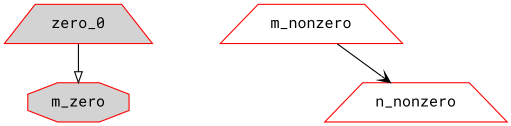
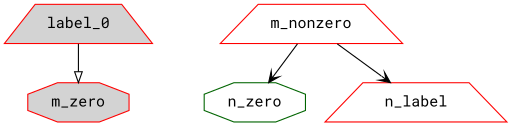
  digraph {
    fontname="Roboto Mono"
    node [color=red fillcolor=white fontname="Roboto Mono" shape=trapezium style=filled]
    edge [arrowhead=vee fontname="Roboto Mono"]
-   label_0 [fillcolor=lightgrey label=zero_0]
+   label_0 [fillcolor=lightgrey]
    m_zero [fillcolor=lightgrey shape=octagon]
+   n_zero [color=darkgreen shape=octagon]
    m_nonzero
-   n_nonzero
+   n_nonzero [label=n_label]
    label_0 -> m_zero [arrowhead=onormal]
+   m_nonzero -> n_zero
    m_nonzero -> n_nonzero
  }
